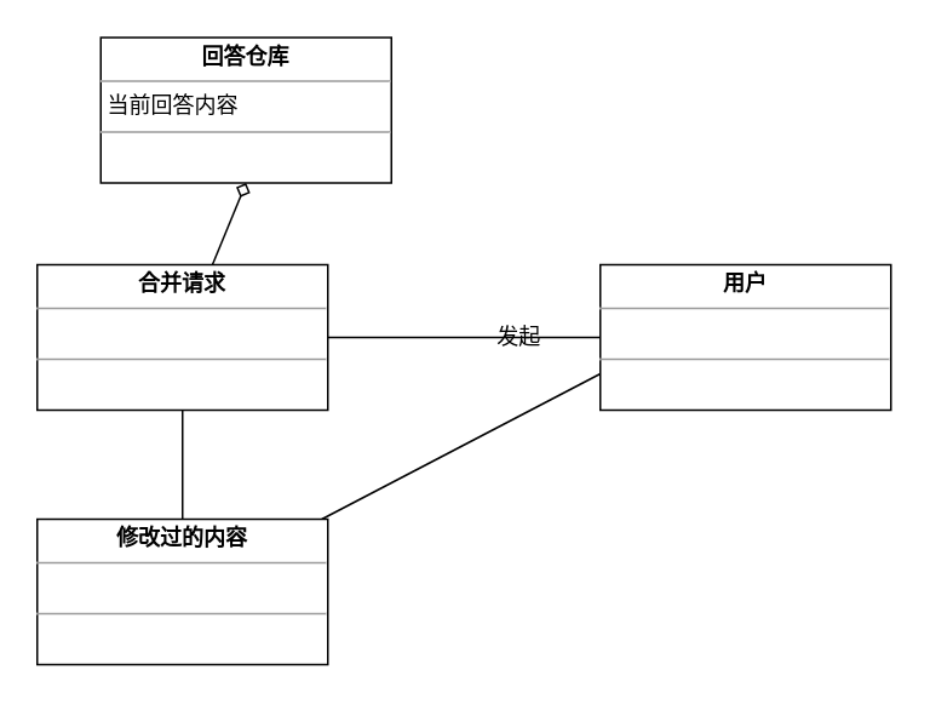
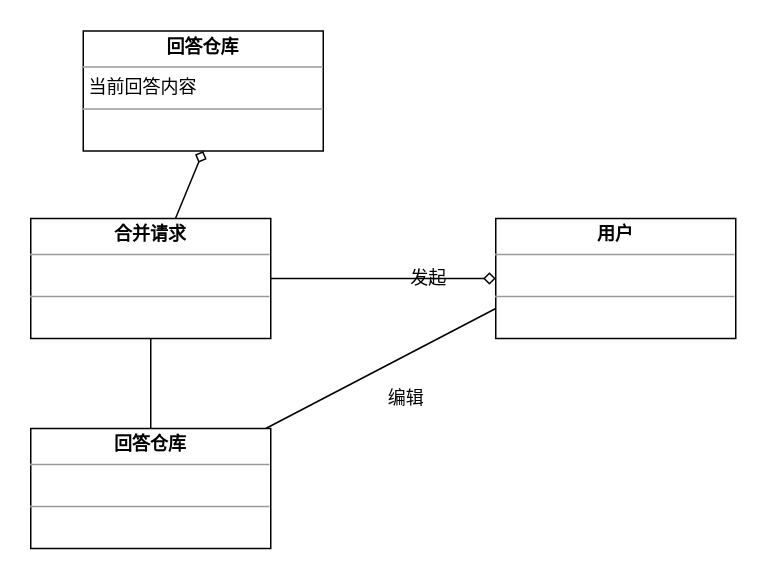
  <mxCell id="0" />
  <mxCell id="1" parent="0" />
  <mxCell id="2" value="&lt;p style=&quot;margin: 0px ; margin-top: 4px ; text-align: center&quot;&gt;&lt;b&gt;回答仓库&lt;/b&gt;&lt;/p&gt;&lt;hr size=&quot;1&quot;&gt;&lt;p style=&quot;margin: 0px ; margin-left: 4px&quot;&gt;当前回答内容&lt;/p&gt;&lt;hr size=&quot;1&quot;&gt;&lt;p style=&quot;margin: 0px ; margin-left: 4px&quot;&gt;&lt;br&gt;&lt;/p&gt;" style="verticalAlign=top;align=left;overflow=fill;fontSize=12;fontFamily=Helvetica;html=1;" vertex="1" parent="1"><mxGeometry x="55" y="20" width="160" height="80" as="geometry" /></mxCell>
  <mxCell id="3" style="edgeStyle=none;rounded=0;orthogonalLoop=1;jettySize=auto;html=1;entryX=0.5;entryY=1;entryDx=0;entryDy=0;startArrow=none;startFill=0;endArrow=diamond;endFill=0;" edge="1" parent="1" source="6" target="2"><mxGeometry relative="1" as="geometry" /></mxCell>
- <mxCell id="4" style="edgeStyle=none;rounded=0;orthogonalLoop=1;jettySize=auto;html=1;startArrow=none;startFill=0;endArrow=none;endFill=0;" edge="1" parent="1" source="6" target="7"><mxGeometry relative="1" as="geometry" /></mxCell>
+ <mxCell id="4" style="edgeStyle=none;rounded=0;orthogonalLoop=1;jettySize=auto;html=1;startArrow=none;startFill=0;endArrow=diamond;endFill=0;" edge="1" parent="1" source="6" target="7"><mxGeometry relative="1" as="geometry" /></mxCell>
  <mxCell id="5" style="edgeStyle=none;rounded=0;orthogonalLoop=1;jettySize=auto;html=1;entryX=0.5;entryY=0;entryDx=0;entryDy=0;startArrow=none;startFill=0;endArrow=none;endFill=0;" edge="1" parent="1" source="6" target="10"><mxGeometry relative="1" as="geometry" /></mxCell>
  <mxCell id="6" value="&lt;p style=&quot;margin: 0px ; margin-top: 4px ; text-align: center&quot;&gt;&lt;b&gt;合并请求&lt;/b&gt;&lt;/p&gt;&lt;hr size=&quot;1&quot;&gt;&lt;p style=&quot;margin: 0px ; margin-left: 4px&quot;&gt;&lt;br&gt;&lt;/p&gt;&lt;hr size=&quot;1&quot;&gt;&lt;p style=&quot;margin: 0px ; margin-left: 4px&quot;&gt;&lt;br&gt;&lt;/p&gt;" style="verticalAlign=top;align=left;overflow=fill;fontSize=12;fontFamily=Helvetica;html=1;" vertex="1" parent="1"><mxGeometry x="20" y="145" width="160" height="80" as="geometry" /></mxCell>
  <mxCell id="7" value="&lt;p style=&quot;margin: 0px ; margin-top: 4px ; text-align: center&quot;&gt;&lt;b&gt;用户&lt;/b&gt;&lt;/p&gt;&lt;hr size=&quot;1&quot;&gt;&lt;p style=&quot;margin: 0px ; margin-left: 4px&quot;&gt;&lt;br&gt;&lt;/p&gt;&lt;hr size=&quot;1&quot;&gt;&lt;p style=&quot;margin: 0px ; margin-left: 4px&quot;&gt;&lt;br&gt;&lt;/p&gt;" style="verticalAlign=top;align=left;overflow=fill;fontSize=12;fontFamily=Helvetica;html=1;" vertex="1" parent="1"><mxGeometry x="330" y="145" width="160" height="80" as="geometry" /></mxCell>
  <mxCell id="8" value="发起" style="text;html=1;align=center;verticalAlign=middle;resizable=0;points=[];autosize=1;" vertex="1" parent="1"><mxGeometry x="265" y="175" width="40" height="20" as="geometry" /></mxCell>
  <mxCell id="9" style="edgeStyle=none;rounded=0;orthogonalLoop=1;jettySize=auto;html=1;entryX=0;entryY=0.75;entryDx=0;entryDy=0;startArrow=none;startFill=0;endArrow=none;endFill=0;" edge="1" parent="1" source="10" target="7"><mxGeometry relative="1" as="geometry" /></mxCell>
- <mxCell id="10" value="&lt;p style=&quot;margin: 0px ; margin-top: 4px ; text-align: center&quot;&gt;&lt;b&gt;修改过的内容&lt;/b&gt;&lt;/p&gt;&lt;hr size=&quot;1&quot;&gt;&lt;p style=&quot;margin: 0px ; margin-left: 4px&quot;&gt;&lt;br&gt;&lt;/p&gt;&lt;hr size=&quot;1&quot;&gt;&lt;p style=&quot;margin: 0px ; margin-left: 4px&quot;&gt;&lt;br&gt;&lt;/p&gt;" style="verticalAlign=top;align=left;overflow=fill;fontSize=12;fontFamily=Helvetica;html=1;" vertex="1" parent="1"><mxGeometry x="20" y="285" width="160" height="80" as="geometry" /></mxCell>
+ <mxCell id="10" value="&lt;p style=&quot;margin: 0px ; margin-top: 4px ; text-align: center&quot;&gt;&lt;b&gt;回答仓库&lt;/b&gt;&lt;/p&gt;&lt;hr size=&quot;1&quot;&gt;&lt;p style=&quot;margin: 0px ; margin-left: 4px&quot;&gt;&lt;br&gt;&lt;/p&gt;&lt;hr size=&quot;1&quot;&gt;&lt;p style=&quot;margin: 0px ; margin-left: 4px&quot;&gt;&lt;br&gt;&lt;/p&gt;" style="verticalAlign=top;align=left;overflow=fill;fontSize=12;fontFamily=Helvetica;html=1;" vertex="1" parent="1"><mxGeometry x="20" y="285" width="160" height="80" as="geometry" /></mxCell>
+ <mxCell id="11" value="编辑" style="text;html=1;align=center;verticalAlign=middle;resizable=0;points=[];autosize=1;" vertex="1" parent="1"><mxGeometry x="250" y="255" width="40" height="20" as="geometry" /></mxCell>
